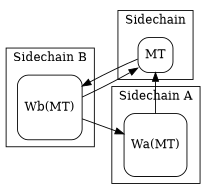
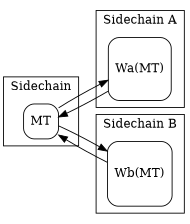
  digraph {
    rankdir=LR
    node [shape=square style=rounded]
    n1 [label=MT]
    n2 [label="Wa(MT)"]
    n3 [label="Wb(MT)"]
    subgraph cluster_1 {
      label=Sidechain
      n1
    }
    subgraph cluster_2 {
      label="Sidechain A"
      n2
    }
    subgraph cluster_3 {
      label="Sidechain B"
      n3
    }
-   n3 -> n2
+   n1 -> n2
    n1 -> n3
    n2 -> n1
    n3 -> n1
  }
